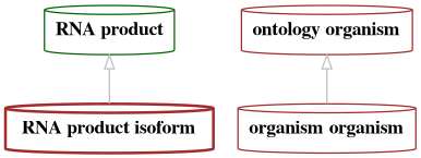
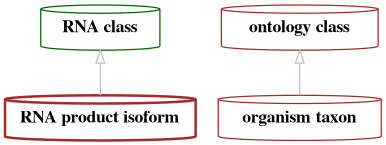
  digraph {
    fontsize=32
    penwidth=5
    node [color=brown fontname="times bold" shape=cylinder]
    edge [arrowtail=onormal color=gray dir=back fontcolor=darkgray style=solid]
    n1 [label=" RNA product isoform " style=bold]
-   n2 [label="organism organism" style=solid]
-   "RNA product" [color=darkgreen]
-   "ontology class" [label="ontology organism"]
+   n2 [label=" organism taxon " style=solid]
+   "RNA product" [color=darkgreen label="RNA class"]
+   "ontology class"
    "RNA product" -> n1
    "ontology class" -> n2
  }
